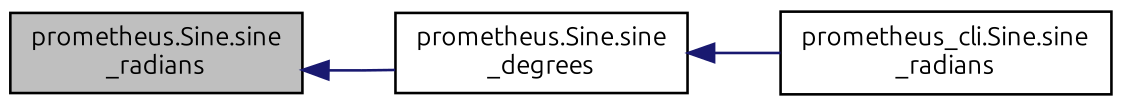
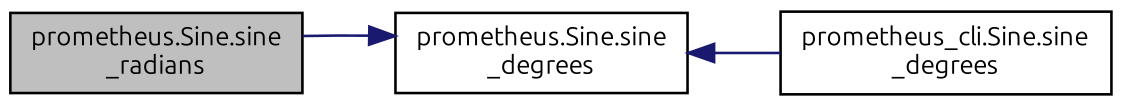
  digraph {
    fontname=Ubuntu
    rankdir=LR
    node [color=black fillcolor=white fontname=Ubuntu fontsize=10 shape=record style=filled]
    edge [color=midnightblue dir=back fontname=Ubuntu fontsize=10 labelfontname=Helvetica labelfontsize=10 style=solid]
    n1 [fillcolor=grey75 fontcolor=black height=0.2 label="prometheus.Sine.sine\l_radians" width=0.4]
    n2 [height=0.2 label="prometheus.Sine.sine\l_degrees" width=0.4]
-   n3 [height=0.2 label="prometheus_cli.Sine.sine\l_radians" width=0.4]
-   n1 -> n2
+   n3 [height=0.2 label="prometheus_cli.Sine.sine\l_degrees" width=0.4]
+   n2 -> n1
    n2 -> n3
  }
